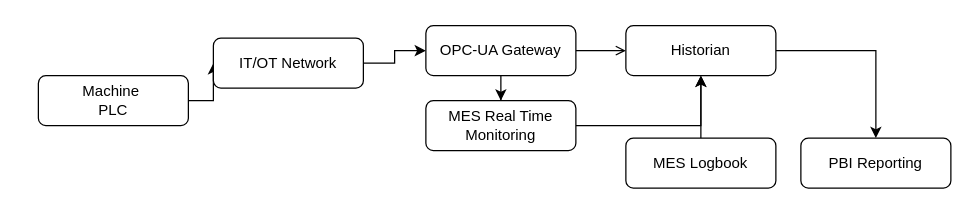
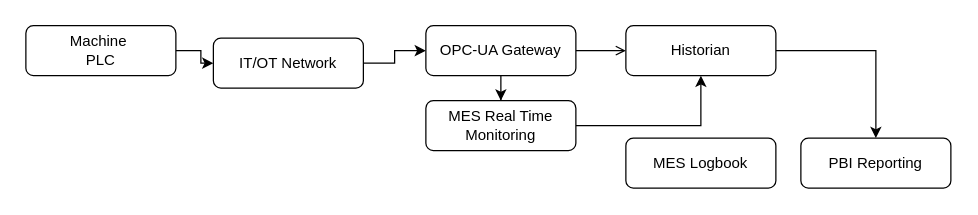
  <mxCell id="0" />
  <mxCell id="1" parent="0" />
  <mxCell id="2" value="" style="edgeStyle=orthogonalEdgeStyle;rounded=0;orthogonalLoop=1;jettySize=auto;html=1;" edge="1" parent="1" source="3" target="5"><mxGeometry relative="1" as="geometry" /></mxCell>
- <mxCell id="3" value="Machine&amp;nbsp;&lt;div&gt;PLC&lt;/div&gt;" style="rounded=1;whiteSpace=wrap;html=1;fontSize=12;glass=0;strokeWidth=1;shadow=0;" parent="1" vertex="1"><mxGeometry x="30" y="60" width="120" height="40" as="geometry" /></mxCell>
+ <mxCell id="3" value="Machine&amp;nbsp;&lt;div&gt;PLC&lt;/div&gt;" style="rounded=1;whiteSpace=wrap;html=1;fontSize=12;glass=0;strokeWidth=1;shadow=0;" parent="1" vertex="1"><mxGeometry x="20" y="20" width="120" height="40" as="geometry" /></mxCell>
  <mxCell id="4" value="" style="edgeStyle=orthogonalEdgeStyle;rounded=0;orthogonalLoop=1;jettySize=auto;html=1;" edge="1" parent="1" source="5" target="8"><mxGeometry relative="1" as="geometry" /></mxCell>
  <mxCell id="5" value="IT/OT Ne&lt;span style=&quot;background-color: transparent; color: light-dark(rgb(0, 0, 0), rgb(255, 255, 255));&quot;&gt;twork&lt;/span&gt;" style="rounded=1;whiteSpace=wrap;html=1;fontSize=12;glass=0;strokeWidth=1;shadow=0;" vertex="1" parent="1"><mxGeometry x="170" y="30" width="120" height="40" as="geometry" /></mxCell>
  <mxCell id="6" value="" style="edgeStyle=orthogonalEdgeStyle;rounded=0;orthogonalLoop=1;jettySize=auto;html=1;endArrow=open;" edge="1" parent="1" source="8" target="10"><mxGeometry relative="1" as="geometry" /></mxCell>
  <mxCell id="7" value="" style="edgeStyle=orthogonalEdgeStyle;rounded=0;orthogonalLoop=1;jettySize=auto;html=1;" edge="1" parent="1" source="8" target="14"><mxGeometry relative="1" as="geometry" /></mxCell>
  <mxCell id="8" value="OPC-UA Gateway" style="rounded=1;whiteSpace=wrap;html=1;fontSize=12;glass=0;strokeWidth=1;shadow=0;" vertex="1" parent="1"><mxGeometry x="340" y="20" width="120" height="40" as="geometry" /></mxCell>
  <mxCell id="9" style="edgeStyle=orthogonalEdgeStyle;rounded=0;orthogonalLoop=1;jettySize=auto;html=1;entryX=0.5;entryY=0;entryDx=0;entryDy=0;" edge="1" parent="1" source="10" target="15"><mxGeometry relative="1" as="geometry" /></mxCell>
  <mxCell id="10" value="Historian" style="rounded=1;whiteSpace=wrap;html=1;fontSize=12;glass=0;strokeWidth=1;shadow=0;" vertex="1" parent="1"><mxGeometry x="500" y="20" width="120" height="40" as="geometry" /></mxCell>
- <mxCell id="11" value="" style="edgeStyle=orthogonalEdgeStyle;rounded=0;orthogonalLoop=1;jettySize=auto;html=1;" edge="1" parent="1" source="12" target="10"><mxGeometry relative="1" as="geometry" /></mxCell>
  <mxCell id="12" value="MES Logbook" style="rounded=1;whiteSpace=wrap;html=1;fontSize=12;glass=0;strokeWidth=1;shadow=0;" vertex="1" parent="1"><mxGeometry x="500" y="110" width="120" height="40" as="geometry" /></mxCell>
  <mxCell id="13" style="edgeStyle=orthogonalEdgeStyle;rounded=0;orthogonalLoop=1;jettySize=auto;html=1;entryX=0.5;entryY=1;entryDx=0;entryDy=0;" edge="1" parent="1" source="14" target="10"><mxGeometry relative="1" as="geometry" /></mxCell>
  <mxCell id="14" value="MES Real Time Monitoring" style="rounded=1;whiteSpace=wrap;html=1;fontSize=12;glass=0;strokeWidth=1;shadow=0;" vertex="1" parent="1"><mxGeometry x="340" y="80" width="120" height="40" as="geometry" /></mxCell>
  <mxCell id="15" value="PBI Reporting" style="rounded=1;whiteSpace=wrap;html=1;fontSize=12;glass=0;strokeWidth=1;shadow=0;" vertex="1" parent="1"><mxGeometry x="640" y="110" width="120" height="40" as="geometry" /></mxCell>
